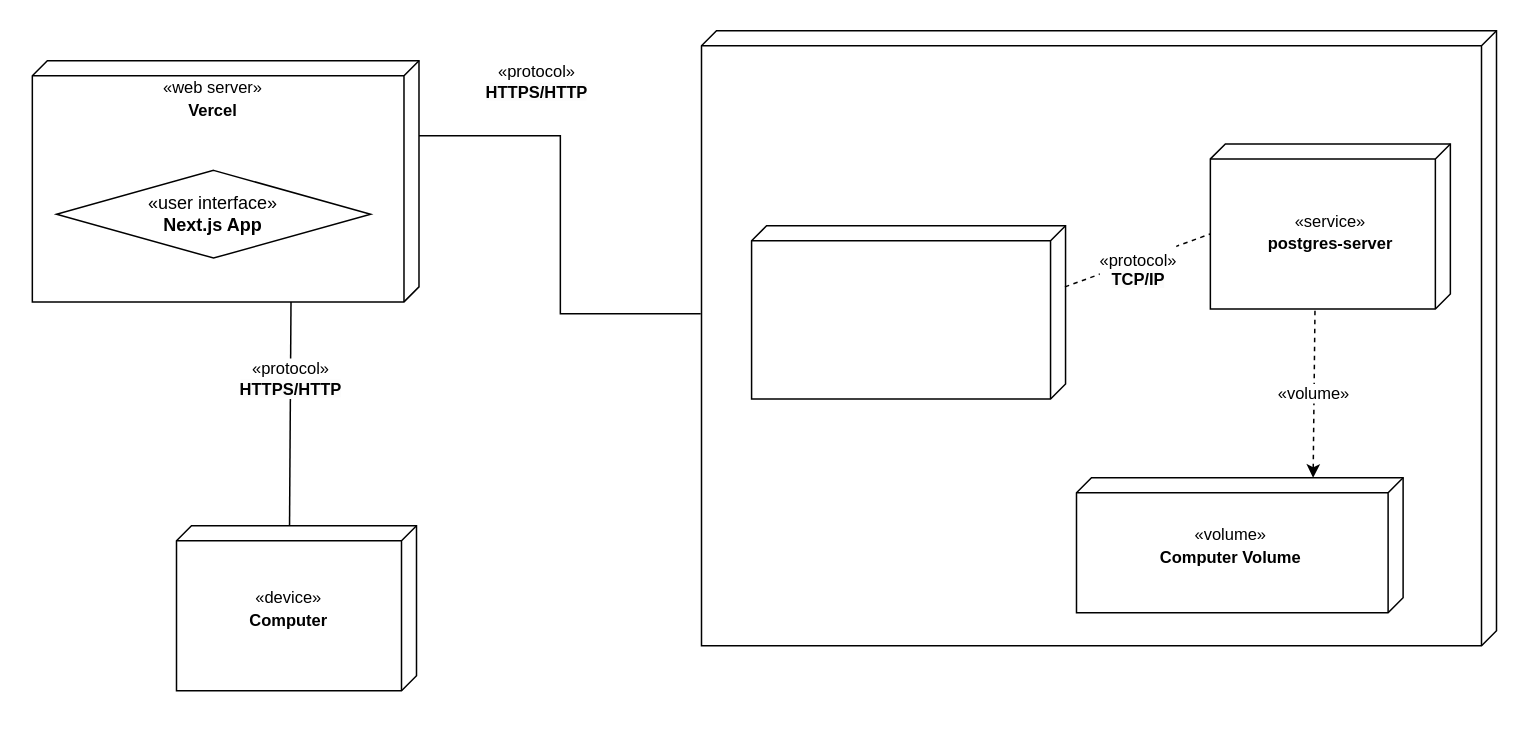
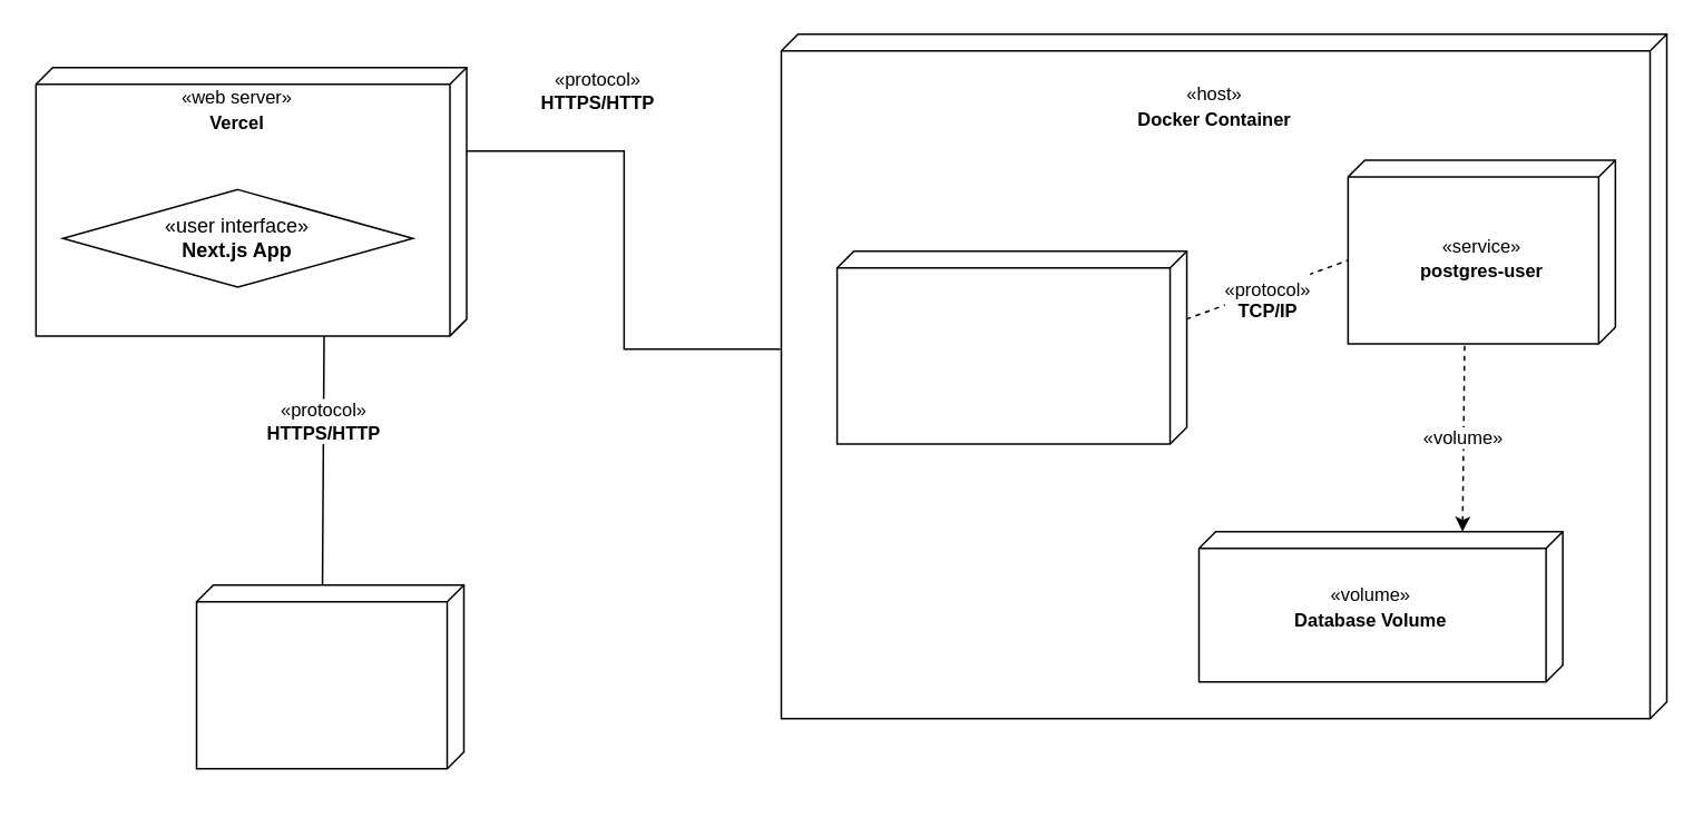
  <mxCell id="0" />
  <mxCell id="1" parent="0" />
  <mxCell id="2" value="«protocol»&lt;br style=&quot;border-color: var(--border-color); background-color: rgb(251, 251, 251); font-size: 12px;&quot;&gt;&lt;b style=&quot;border-color: var(--border-color); background-color: rgb(251, 251, 251);&quot;&gt;HTTPS/HTTP&lt;/b&gt;" style="rounded=0;orthogonalLoop=1;jettySize=auto;html=1;exitX=0;exitY=0;exitDx=110;exitDy=85;exitPerimeter=0;entryX=-0.002;entryY=0.529;entryDx=0;entryDy=0;entryPerimeter=0;endArrow=none;endFill=0;" parent="1" source="4" target="18" edge="1"><mxGeometry x="0.02" relative="1" as="geometry"><mxPoint x="212.68" y="270" as="targetPoint" /><mxPoint as="offset" /></mxGeometry></mxCell>
  <mxCell id="3" value="" style="group" parent="1" connectable="0" vertex="1"><mxGeometry x="37" y="40" width="290" height="190" as="geometry" /></mxCell>
  <mxCell id="4" value="" style="verticalAlign=top;align=center;spacingTop=8;spacingLeft=2;spacingRight=12;shape=cube;size=10;direction=south;fontStyle=4;html=1;whiteSpace=wrap;" parent="3" vertex="1"><mxGeometry x="-16.111" width="257.778" height="160.769" as="geometry" /></mxCell>
  <mxCell id="5" value="&lt;font style=&quot;font-size: 11px;&quot;&gt;«web server»&lt;br style=&quot;border-color: var(--border-color); font-size: 12px;&quot;&gt;&lt;b&gt;Vercel&lt;/b&gt;&lt;br&gt;&lt;/font&gt;" style="text;html=1;strokeColor=none;fillColor=none;align=center;verticalAlign=middle;whiteSpace=wrap;rounded=0;" parent="3" vertex="1"><mxGeometry x="32.222" y="10.001" width="145" height="29.231" as="geometry" /></mxCell>
  <mxCell id="6" value="«user interface»&lt;br&gt;&lt;b&gt;Next.js App&lt;/b&gt;" style="rhombus;html=1;dropTarget=0;whiteSpace=wrap;" parent="3" vertex="1"><mxGeometry y="73.077" width="209.444" height="58.462" as="geometry" /></mxCell>
  <mxCell id="7" value="" style="verticalAlign=top;align=center;spacingTop=8;spacingLeft=2;spacingRight=12;shape=cube;size=10;direction=south;fontStyle=4;html=1;whiteSpace=wrap;" parent="1" vertex="1"><mxGeometry x="467" y="20" width="530" height="410" as="geometry" /></mxCell>
+ <mxCell id="8" value="&lt;font style=&quot;font-size: 11px;&quot;&gt;«host»&lt;br style=&quot;border-color: var(--border-color); font-size: 12px;&quot;&gt;&lt;b&gt;Docker Container&lt;/b&gt;&lt;br&gt;&lt;/font&gt;" style="text;html=1;strokeColor=none;fillColor=none;align=center;verticalAlign=middle;whiteSpace=wrap;rounded=0;" parent="1" vertex="1"><mxGeometry x="651.916" y="51.818" width="148.649" height="21.818" as="geometry" /></mxCell>
  <mxCell id="9" value="" style="group" parent="1" connectable="0" vertex="1"><mxGeometry x="500.4" y="150" width="212.16" height="115.45" as="geometry" /></mxCell>
  <mxCell id="10" value="" style="verticalAlign=top;align=center;spacingTop=8;spacingLeft=2;spacingRight=12;shape=cube;size=10;direction=south;fontStyle=4;html=1;whiteSpace=wrap;" parent="9" vertex="1"><mxGeometry width="209.3" height="115.45" as="geometry" /></mxCell>
  <mxCell id="11" value="&lt;br&gt;&lt;span style=&quot;color: rgb(0, 0, 0); font-family: Helvetica; font-size: 11px; font-style: normal; font-variant-ligatures: normal; font-variant-caps: normal; font-weight: 400; letter-spacing: normal; orphans: 2; text-align: center; text-indent: 0px; text-transform: none; widows: 2; word-spacing: 0px; -webkit-text-stroke-width: 0px; background-color: rgb(255, 255, 255); text-decoration-thickness: initial; text-decoration-style: initial; text-decoration-color: initial; float: none; display: inline !important;&quot;&gt;«protocol»&lt;/span&gt;&lt;br style=&quot;border-color: var(--border-color); color: rgb(0, 0, 0); font-family: Helvetica; font-style: normal; font-variant-ligatures: normal; font-variant-caps: normal; font-weight: 400; letter-spacing: normal; orphans: 2; text-align: center; text-indent: 0px; text-transform: none; widows: 2; word-spacing: 0px; -webkit-text-stroke-width: 0px; text-decoration-thickness: initial; text-decoration-style: initial; text-decoration-color: initial; background-color: rgb(251, 251, 251); font-size: 12px;&quot;&gt;&lt;span style=&quot;background-color: rgb(251, 251, 251);&quot;&gt;&lt;b&gt;TCP/IP&lt;/b&gt;&lt;/span&gt;&lt;br&gt;" style="rounded=0;orthogonalLoop=1;jettySize=auto;html=1;entryX=0;entryY=0;entryDx=60;entryDy=160;entryPerimeter=0;exitX=0.353;exitY=0.002;exitDx=0;exitDy=0;exitPerimeter=0;endArrow=none;endFill=0;dashed=1;" parent="1" source="10" target="14" edge="1"><mxGeometry relative="1" as="geometry"><mxPoint x="716.24" y="160" as="sourcePoint" /></mxGeometry></mxCell>
  <mxCell id="12" value="" style="group" parent="1" connectable="0" vertex="1"><mxGeometry x="806.24" y="95.45" width="170" height="140" as="geometry" /></mxCell>
  <mxCell id="13" value="" style="group" parent="12" connectable="0" vertex="1"><mxGeometry width="160" height="110" as="geometry" /></mxCell>
  <mxCell id="14" value="" style="verticalAlign=top;align=center;spacingTop=8;spacingLeft=2;spacingRight=12;shape=cube;size=10;direction=south;fontStyle=4;html=1;whiteSpace=wrap;container=0;" parent="13" vertex="1"><mxGeometry width="160" height="110" as="geometry" /></mxCell>
- <mxCell id="15" value="&lt;font style=&quot;font-size: 11px;&quot;&gt;«service»&lt;br style=&quot;border-color: var(--border-color); font-size: 12px;&quot;&gt;&lt;b&gt;postgres-server&lt;/b&gt;&lt;br&gt;&lt;/font&gt;" style="text;html=1;strokeColor=none;fillColor=none;align=center;verticalAlign=middle;whiteSpace=wrap;rounded=0;container=0;" parent="13" vertex="1"><mxGeometry x="31.347" y="49.407" width="97.299" height="17.807" as="geometry" /></mxCell>
+ <mxCell id="15" value="&lt;font style=&quot;font-size: 11px;&quot;&gt;«service»&lt;br style=&quot;border-color: var(--border-color); font-size: 12px;&quot;&gt;&lt;b&gt;postgres-user&lt;/b&gt;&lt;br&gt;&lt;/font&gt;" style="text;html=1;strokeColor=none;fillColor=none;align=center;verticalAlign=middle;whiteSpace=wrap;rounded=0;container=0;" parent="13" vertex="1"><mxGeometry x="31.347" y="49.407" width="97.299" height="17.807" as="geometry" /></mxCell>
  <mxCell id="16" value="" style="group" parent="13" connectable="0" vertex="1"><mxGeometry x="21.13" y="49.41" width="128.87" height="41.18" as="geometry" /></mxCell>
  <mxCell id="17" value="" style="group" parent="1" connectable="0" vertex="1"><mxGeometry x="127" y="350" width="180" height="130" as="geometry" /></mxCell>
  <mxCell id="18" value="" style="verticalAlign=top;align=center;spacingTop=8;spacingLeft=2;spacingRight=12;shape=cube;size=10;direction=south;fontStyle=4;html=1;whiteSpace=wrap;" parent="17" vertex="1"><mxGeometry x="-10" width="160" height="110" as="geometry" /></mxCell>
- <mxCell id="19" value="&lt;font style=&quot;font-size: 11px;&quot;&gt;«device»&lt;br style=&quot;border-color: var(--border-color); font-size: 12px;&quot;&gt;&lt;b&gt;Computer&lt;/b&gt;&lt;br&gt;&lt;/font&gt;" style="text;html=1;strokeColor=none;fillColor=none;align=center;verticalAlign=middle;whiteSpace=wrap;rounded=0;" parent="17" vertex="1"><mxGeometry x="20" y="45" width="90" height="20" as="geometry" /></mxCell>
  <mxCell id="20" value="" style="group" parent="1" connectable="0" vertex="1"><mxGeometry x="717" y="300" width="220.76" height="90" as="geometry" /></mxCell>
  <mxCell id="21" value="" style="group" parent="20" connectable="0" vertex="1"><mxGeometry width="220.76" height="90" as="geometry" /></mxCell>
  <mxCell id="22" value="" style="verticalAlign=top;align=center;spacingTop=8;spacingLeft=2;spacingRight=12;shape=cube;size=10;direction=south;fontStyle=4;html=1;whiteSpace=wrap;" parent="21" vertex="1"><mxGeometry y="18" width="217.745" height="90" as="geometry" /></mxCell>
- <mxCell id="23" value="&lt;font style=&quot;font-size: 11px;&quot;&gt;«volume»&lt;br style=&quot;border-color: var(--border-color); font-size: 12px;&quot;&gt;&lt;b&gt;Computer Volume&lt;/b&gt;&lt;br&gt;&lt;/font&gt;" style="text;html=1;strokeColor=none;fillColor=none;align=center;verticalAlign=middle;whiteSpace=wrap;rounded=0;" parent="21" vertex="1"><mxGeometry x="21.775" y="47.322" width="162.421" height="31.338" as="geometry" /></mxCell>
+ <mxCell id="23" value="&lt;font style=&quot;font-size: 11px;&quot;&gt;«volume»&lt;br style=&quot;border-color: var(--border-color); font-size: 12px;&quot;&gt;&lt;b&gt;Database Volume&lt;/b&gt;&lt;br&gt;&lt;/font&gt;" style="text;html=1;strokeColor=none;fillColor=none;align=center;verticalAlign=middle;whiteSpace=wrap;rounded=0;" parent="21" vertex="1"><mxGeometry x="21.775" y="47.322" width="162.421" height="31.338" as="geometry" /></mxCell>
  <mxCell id="24" value="«volume»" style="rounded=0;orthogonalLoop=1;jettySize=auto;html=1;exitX=0;exitY=0;exitDx=0;exitDy=60;exitPerimeter=0;startArrow=classic;startFill=1;endArrow=none;endFill=0;dashed=1;align=center;entryX=0.999;entryY=0.564;entryDx=0;entryDy=0;entryPerimeter=0;" parent="1" source="22" target="14" edge="1"><mxGeometry relative="1" as="geometry"><mxPoint x="806.24" y="634.545" as="targetPoint" /></mxGeometry></mxCell>
  <mxCell id="25" style="edgeStyle=orthogonalEdgeStyle;rounded=0;orthogonalLoop=1;jettySize=auto;html=1;exitX=0;exitY=0;exitDx=50;exitDy=0;exitPerimeter=0;endArrow=none;endFill=0;entryX=0.46;entryY=1.001;entryDx=0;entryDy=0;entryPerimeter=0;" parent="1" source="4" edge="1" target="7"><mxGeometry relative="1" as="geometry"><mxPoint x="472" y="112.752" as="targetPoint" /></mxGeometry></mxCell>
  <mxCell id="26" value="«protocol»&lt;br style=&quot;border-color: var(--border-color); background-color: rgb(251, 251, 251); font-size: 12px;&quot;&gt;&lt;b style=&quot;border-color: var(--border-color); background-color: rgb(251, 251, 251);&quot;&gt;HTTPS/HTTP&lt;/b&gt;" style="edgeLabel;html=1;align=center;verticalAlign=middle;resizable=0;points=[];" parent="25" connectable="0" vertex="1"><mxGeometry x="0.257" y="-3" relative="1" as="geometry"><mxPoint x="-13" y="-135" as="offset" /></mxGeometry></mxCell>
